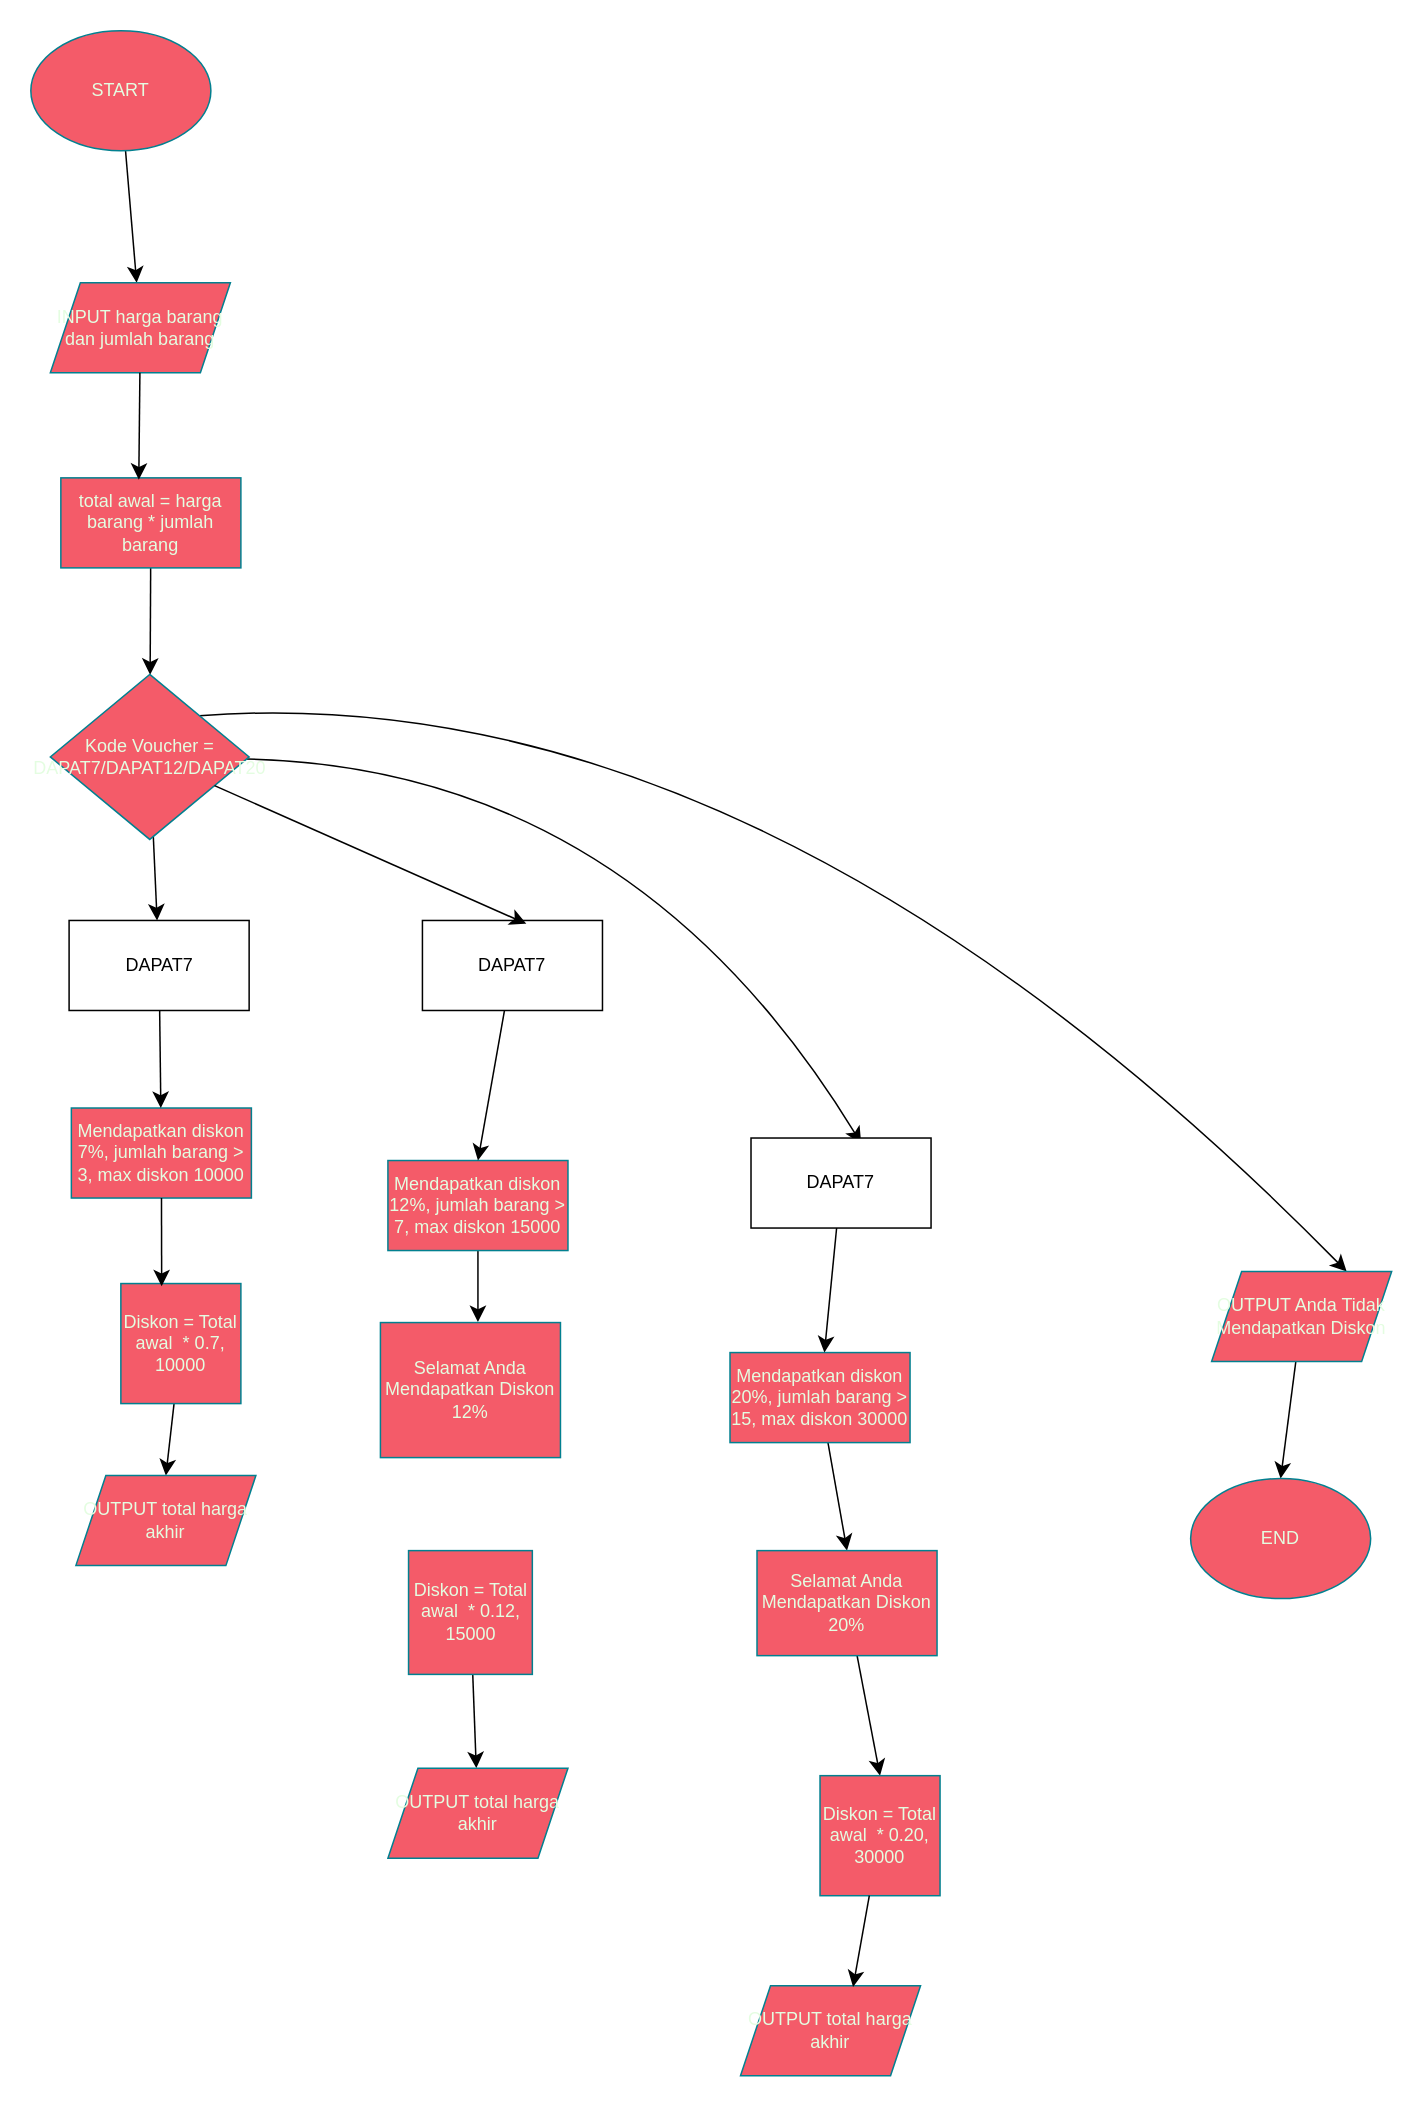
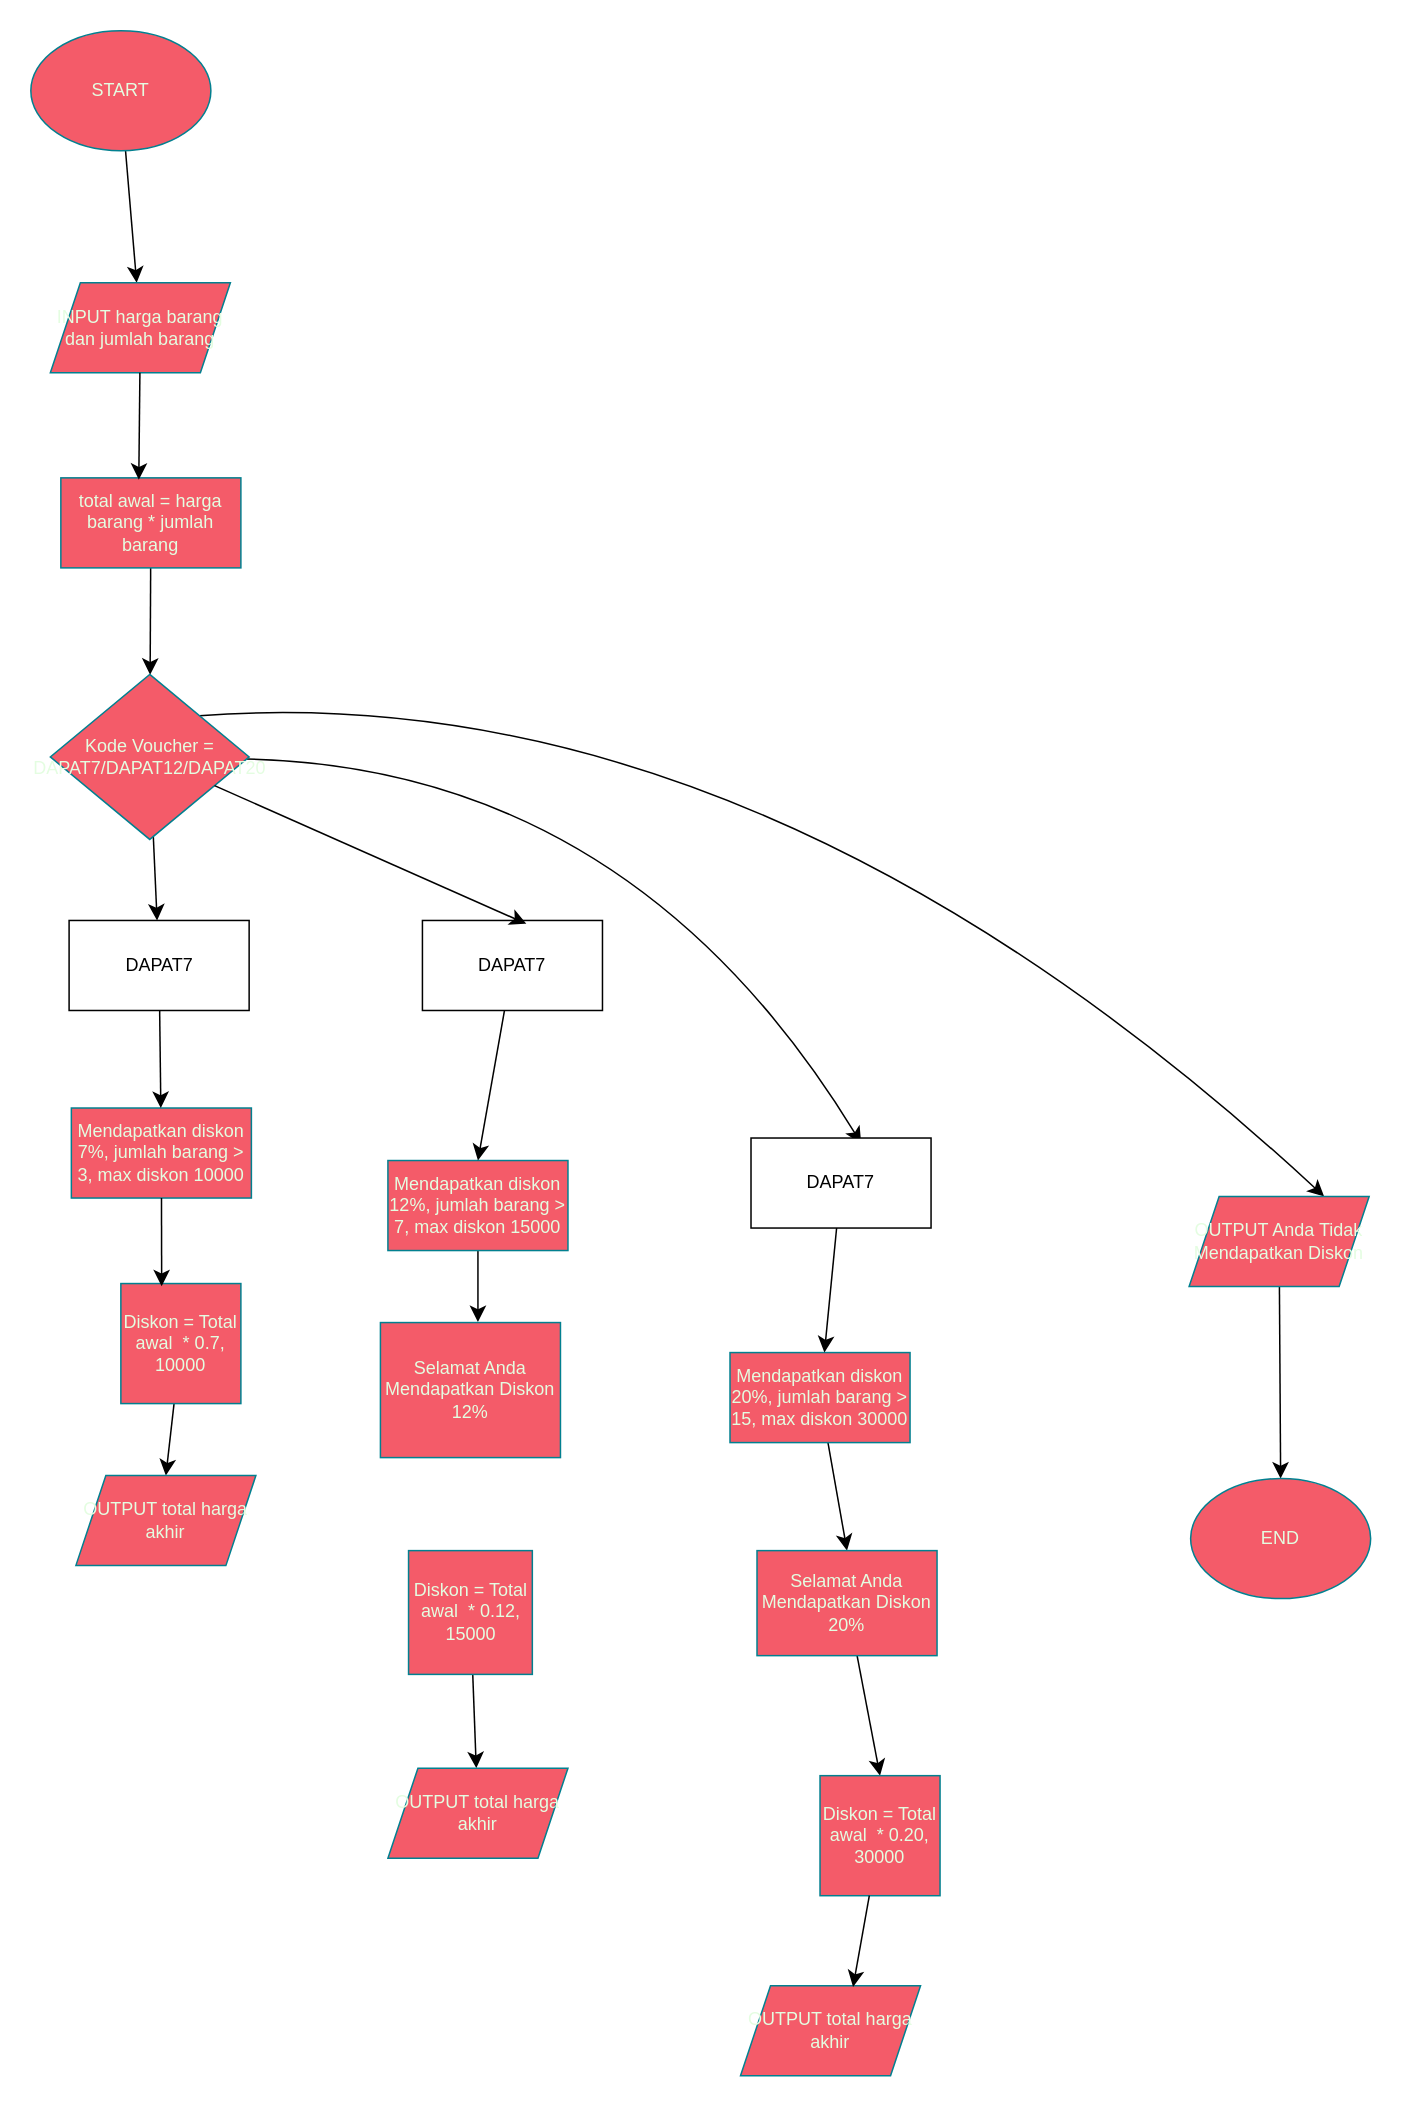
  <mxCell id="0" />
  <mxCell id="1" parent="0" />
  <mxCell id="2" style="edgeStyle=none;curved=1;rounded=0;orthogonalLoop=1;jettySize=auto;html=1;fontSize=12;startSize=8;endSize=8;" edge="1" parent="1" source="3" target="4"><mxGeometry relative="1" as="geometry" /></mxCell>
  <mxCell id="3" value="START" style="ellipse;whiteSpace=wrap;html=1;strokeColor=#028090;fontColor=#E4FDE1;fillColor=#F45B69;" vertex="1" parent="1"><mxGeometry x="20" y="20" width="120" height="80" as="geometry" /></mxCell>
  <mxCell id="4" value="INPUT harga barang dan jumlah barang" style="shape=parallelogram;perimeter=parallelogramPerimeter;whiteSpace=wrap;html=1;fixedSize=1;strokeColor=#028090;fontColor=#E4FDE1;fillColor=#F45B69;" vertex="1" parent="1"><mxGeometry x="33" y="188" width="120" height="60" as="geometry" /></mxCell>
  <mxCell id="5" style="edgeStyle=none;curved=1;rounded=0;orthogonalLoop=1;jettySize=auto;html=1;fontSize=12;startSize=8;endSize=8;" edge="1" parent="1" source="6" target="10"><mxGeometry relative="1" as="geometry" /></mxCell>
  <mxCell id="6" value="total awal = harga barang * jumlah barang" style="rounded=0;whiteSpace=wrap;html=1;strokeColor=#028090;fontColor=#E4FDE1;fillColor=#F45B69;" vertex="1" parent="1"><mxGeometry x="40" y="318" width="120" height="60" as="geometry" /></mxCell>
  <mxCell id="7" style="edgeStyle=none;curved=1;rounded=0;orthogonalLoop=1;jettySize=auto;html=1;fontSize=12;startSize=8;endSize=8;" edge="1" parent="1" source="10" target="33"><mxGeometry relative="1" as="geometry" /></mxCell>
  <mxCell id="8" style="edgeStyle=none;curved=1;rounded=0;orthogonalLoop=1;jettySize=auto;html=1;fontSize=12;startSize=8;endSize=8;entryX=0.612;entryY=0.06;entryDx=0;entryDy=0;entryPerimeter=0;" edge="1" parent="1" source="10" target="37"><mxGeometry relative="1" as="geometry"><mxPoint x="566.2" y="638.4" as="targetPoint" /><Array as="points"><mxPoint x="420" y="511" /></Array></mxGeometry></mxCell>
  <mxCell id="9" style="edgeStyle=none;curved=1;rounded=0;orthogonalLoop=1;jettySize=auto;html=1;exitX=1;exitY=0;exitDx=0;exitDy=0;entryX=0.75;entryY=0;entryDx=0;entryDy=0;fontSize=12;startSize=8;endSize=8;" edge="1" parent="1" source="10" target="28"><mxGeometry relative="1" as="geometry"><Array as="points"><mxPoint x="506" y="449" /></Array></mxGeometry></mxCell>
  <mxCell id="10" value="Kode Voucher = DAPAT7/DAPAT12/DAPAT20" style="rhombus;whiteSpace=wrap;html=1;strokeColor=#028090;fontColor=#E4FDE1;fillColor=#F45B69;" vertex="1" parent="1"><mxGeometry x="33" y="449" width="132.5" height="110" as="geometry" /></mxCell>
  <mxCell id="11" value="Mendapatkan diskon 7%, jumlah barang &amp;gt; 3, max diskon 10000" style="whiteSpace=wrap;html=1;strokeColor=#028090;fontColor=#E4FDE1;fillColor=#F45B69;" vertex="1" parent="1"><mxGeometry x="47" y="738" width="120" height="60" as="geometry" /></mxCell>
  <mxCell id="12" style="edgeStyle=none;curved=1;rounded=0;orthogonalLoop=1;jettySize=auto;html=1;entryX=0.5;entryY=0;entryDx=0;entryDy=0;fontSize=12;startSize=8;endSize=8;" edge="1" parent="1" source="13" target="14"><mxGeometry relative="1" as="geometry" /></mxCell>
  <mxCell id="13" value="Diskon = Total awal&amp;nbsp; * 0.7, 10000" style="whiteSpace=wrap;html=1;aspect=fixed;strokeColor=#028090;fontColor=#E4FDE1;fillColor=#F45B69;" vertex="1" parent="1"><mxGeometry x="80" y="855" width="80" height="80" as="geometry" /></mxCell>
  <mxCell id="14" value="OUTPUT total harga akhir" style="shape=parallelogram;perimeter=parallelogramPerimeter;whiteSpace=wrap;html=1;fixedSize=1;strokeColor=#028090;fontColor=#E4FDE1;fillColor=#F45B69;" vertex="1" parent="1"><mxGeometry x="50" y="983" width="120" height="60" as="geometry" /></mxCell>
  <mxCell id="15" style="edgeStyle=none;curved=1;rounded=0;orthogonalLoop=1;jettySize=auto;html=1;fontSize=12;startSize=8;endSize=8;" edge="1" parent="1" source="16"><mxGeometry relative="1" as="geometry"><mxPoint x="318" y="880.692" as="targetPoint" /></mxGeometry></mxCell>
  <mxCell id="16" value="Mendapatkan diskon 12%, jumlah barang &amp;gt; 7, max diskon 15000" style="whiteSpace=wrap;html=1;strokeColor=#028090;fontColor=#E4FDE1;fillColor=#F45B69;" vertex="1" parent="1"><mxGeometry x="258" y="773" width="120" height="60" as="geometry" /></mxCell>
  <mxCell id="17" value="Selamat Anda Mendapatkan Diskon 12%" style="whiteSpace=wrap;html=1;strokeColor=#028090;fontColor=#E4FDE1;fillColor=#F45B69;" vertex="1" parent="1"><mxGeometry x="253" y="881" width="120" height="90" as="geometry" /></mxCell>
  <mxCell id="18" style="edgeStyle=none;curved=1;rounded=0;orthogonalLoop=1;jettySize=auto;html=1;fontSize=12;startSize=8;endSize=8;" edge="1" parent="1" source="19" target="20"><mxGeometry relative="1" as="geometry" /></mxCell>
  <mxCell id="19" value="Diskon = Total awal&amp;nbsp; * 0.12, 15000" style="whiteSpace=wrap;html=1;aspect=fixed;strokeColor=#028090;fontColor=#E4FDE1;fillColor=#F45B69;" vertex="1" parent="1"><mxGeometry x="271.75" y="1033" width="82.5" height="82.5" as="geometry" /></mxCell>
  <mxCell id="20" value="OUTPUT total harga akhir" style="shape=parallelogram;perimeter=parallelogramPerimeter;whiteSpace=wrap;html=1;fixedSize=1;strokeColor=#028090;fontColor=#E4FDE1;fillColor=#F45B69;" vertex="1" parent="1"><mxGeometry x="258" y="1178" width="120" height="60" as="geometry" /></mxCell>
  <mxCell id="21" style="edgeStyle=none;curved=1;rounded=0;orthogonalLoop=1;jettySize=auto;html=1;entryX=0.5;entryY=0;entryDx=0;entryDy=0;fontSize=12;startSize=8;endSize=8;" edge="1" parent="1" source="22" target="24"><mxGeometry relative="1" as="geometry" /></mxCell>
  <mxCell id="22" value="Mendapatkan diskon 20%, jumlah barang &amp;gt; 15, max diskon 30000" style="whiteSpace=wrap;html=1;strokeColor=#028090;fontColor=#E4FDE1;fillColor=#F45B69;" vertex="1" parent="1"><mxGeometry x="486" y="901" width="120" height="60" as="geometry" /></mxCell>
  <mxCell id="23" style="edgeStyle=none;curved=1;rounded=0;orthogonalLoop=1;jettySize=auto;html=1;entryX=0.5;entryY=0;entryDx=0;entryDy=0;fontSize=12;startSize=8;endSize=8;" edge="1" parent="1" source="24" target="26"><mxGeometry relative="1" as="geometry" /></mxCell>
  <mxCell id="24" value="Selamat Anda Mendapatkan Diskon 20%" style="whiteSpace=wrap;html=1;strokeColor=#028090;fontColor=#E4FDE1;fillColor=#F45B69;" vertex="1" parent="1"><mxGeometry x="504" y="1033" width="120" height="70" as="geometry" /></mxCell>
  <mxCell id="25" value="OUTPUT total harga akhir" style="shape=parallelogram;perimeter=parallelogramPerimeter;whiteSpace=wrap;html=1;fixedSize=1;strokeColor=#028090;fontColor=#E4FDE1;fillColor=#F45B69;" vertex="1" parent="1"><mxGeometry x="493" y="1323" width="120" height="60" as="geometry" /></mxCell>
  <mxCell id="26" value="Diskon = Total awal&amp;nbsp; * 0.20, 30000" style="whiteSpace=wrap;html=1;aspect=fixed;strokeColor=#028090;fontColor=#E4FDE1;fillColor=#F45B69;" vertex="1" parent="1"><mxGeometry x="546" y="1183" width="80" height="80" as="geometry" /></mxCell>
  <mxCell id="27" style="edgeStyle=none;curved=1;rounded=0;orthogonalLoop=1;jettySize=auto;html=1;entryX=0.5;entryY=0;entryDx=0;entryDy=0;fontSize=12;startSize=8;endSize=8;" edge="1" parent="1" source="28" target="29"><mxGeometry relative="1" as="geometry" /></mxCell>
- <mxCell id="28" value="OUTPUT Anda Tidak Mendapatkan Diskon" style="shape=parallelogram;perimeter=parallelogramPerimeter;whiteSpace=wrap;html=1;fixedSize=1;strokeColor=#028090;fontColor=#E4FDE1;fillColor=#F45B69;" vertex="1" parent="1"><mxGeometry x="807" y="847" width="120" height="60" as="geometry" /></mxCell>
+ <mxCell id="28" value="OUTPUT Anda Tidak Mendapatkan Diskon" style="shape=parallelogram;perimeter=parallelogramPerimeter;whiteSpace=wrap;html=1;fixedSize=1;strokeColor=#028090;fontColor=#E4FDE1;fillColor=#F45B69;" vertex="1" parent="1"><mxGeometry x="792" y="797" width="120" height="60" as="geometry" /></mxCell>
  <mxCell id="29" value="END" style="ellipse;whiteSpace=wrap;html=1;strokeColor=#028090;fontColor=#E4FDE1;fillColor=#F45B69;" vertex="1" parent="1"><mxGeometry x="793" y="984.995" width="120" height="80" as="geometry" /></mxCell>
  <mxCell id="30" style="edgeStyle=none;curved=1;rounded=0;orthogonalLoop=1;jettySize=auto;html=1;entryX=0.433;entryY=0.02;entryDx=0;entryDy=0;entryPerimeter=0;fontSize=12;startSize=8;endSize=8;" edge="1" parent="1" source="4" target="6"><mxGeometry relative="1" as="geometry" /></mxCell>
  <mxCell id="31" style="edgeStyle=none;curved=1;rounded=0;orthogonalLoop=1;jettySize=auto;html=1;entryX=0.34;entryY=0.023;entryDx=0;entryDy=0;entryPerimeter=0;fontSize=12;startSize=8;endSize=8;" edge="1" parent="1" source="11" target="13"><mxGeometry relative="1" as="geometry" /></mxCell>
  <mxCell id="32" style="edgeStyle=none;curved=1;rounded=0;orthogonalLoop=1;jettySize=auto;html=1;fontSize=12;startSize=8;endSize=8;" edge="1" parent="1" source="33" target="11"><mxGeometry relative="1" as="geometry" /></mxCell>
  <mxCell id="33" value="DAPAT7" style="rounded=0;whiteSpace=wrap;html=1;" vertex="1" parent="1"><mxGeometry x="45.5" y="613" width="120" height="60" as="geometry" /></mxCell>
  <mxCell id="34" style="edgeStyle=none;curved=1;rounded=0;orthogonalLoop=1;jettySize=auto;html=1;entryX=0.5;entryY=0;entryDx=0;entryDy=0;fontSize=12;startSize=8;endSize=8;" edge="1" parent="1" source="35" target="16"><mxGeometry relative="1" as="geometry" /></mxCell>
  <mxCell id="35" value="DAPAT7" style="rounded=0;whiteSpace=wrap;html=1;" vertex="1" parent="1"><mxGeometry x="281" y="613" width="120" height="60" as="geometry" /></mxCell>
  <mxCell id="36" style="edgeStyle=none;curved=1;rounded=0;orthogonalLoop=1;jettySize=auto;html=1;fontSize=12;startSize=8;endSize=8;" edge="1" parent="1" source="37" target="22"><mxGeometry relative="1" as="geometry" /></mxCell>
  <mxCell id="37" value="DAPAT7" style="rounded=0;whiteSpace=wrap;html=1;" vertex="1" parent="1"><mxGeometry x="500" y="758" width="120" height="60" as="geometry" /></mxCell>
  <mxCell id="38" style="edgeStyle=none;curved=1;rounded=0;orthogonalLoop=1;jettySize=auto;html=1;entryX=0.577;entryY=0.037;entryDx=0;entryDy=0;entryPerimeter=0;fontSize=12;startSize=8;endSize=8;" edge="1" parent="1" source="10" target="35"><mxGeometry relative="1" as="geometry" /></mxCell>
  <mxCell id="39" style="edgeStyle=none;curved=1;rounded=0;orthogonalLoop=1;jettySize=auto;html=1;entryX=0.625;entryY=0.013;entryDx=0;entryDy=0;entryPerimeter=0;fontSize=12;startSize=8;endSize=8;" edge="1" parent="1" source="26" target="25"><mxGeometry relative="1" as="geometry" /></mxCell>
